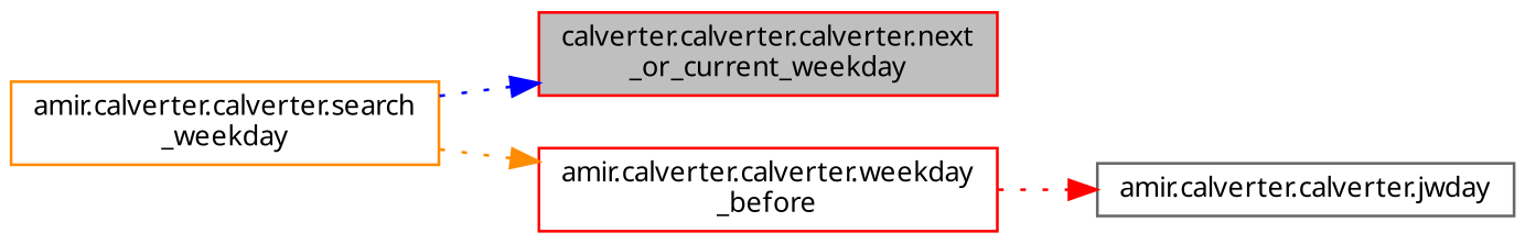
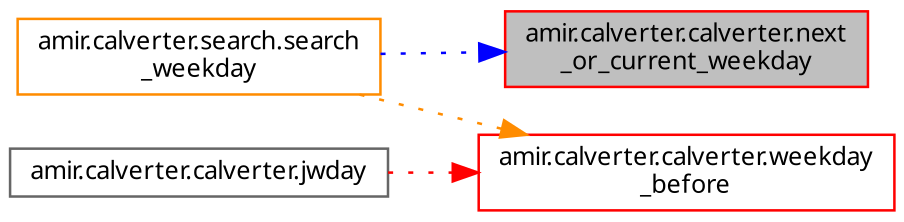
  digraph {
    rankdir=LR
    node [color=red fillcolor=white fontname="FreeSans.ttf" fontsize=10 shape=record style=filled]
    edge [fontname="FreeSans.ttf" fontsize=10 labelfontname="FreeSans.ttf" labelfontsize=10 style=dotted]
-   n1 [fillcolor=grey75 fontcolor=black height=0.2 label="calverter.calverter.calverter.next\l_or_current_weekday" width=0.4]
-   n2 [color=darkorange height=0.2 label="amir.calverter.calverter.search\l_weekday" width=0.4]
+   n1 [fillcolor=grey75 fontcolor=black height=0.2 label="amir.calverter.calverter.next\l_or_current_weekday" width=0.4]
+   n2 [color=darkorange height=0.2 label="amir.calverter.search.search\l_weekday" width=0.4]
    n3 [height=0.2 label="amir.calverter.calverter.weekday\l_before" width=0.4]
    n4 [color=gray40 height=0.2 label="amir.calverter.calverter.jwday" width=0.4]
    n2 -> n1 [color=blue]
    n2 -> n3 [color=darkorange]
-   n3 -> n4 [color=red]
+   n4 -> n3 [color=red]
  }
